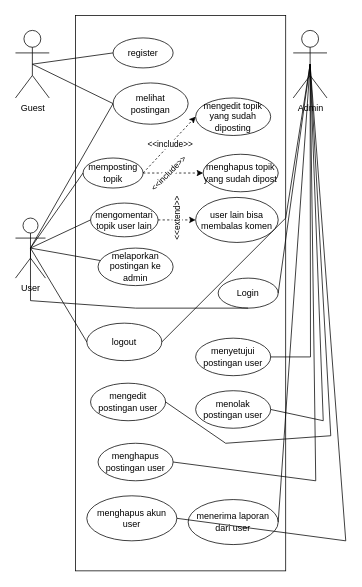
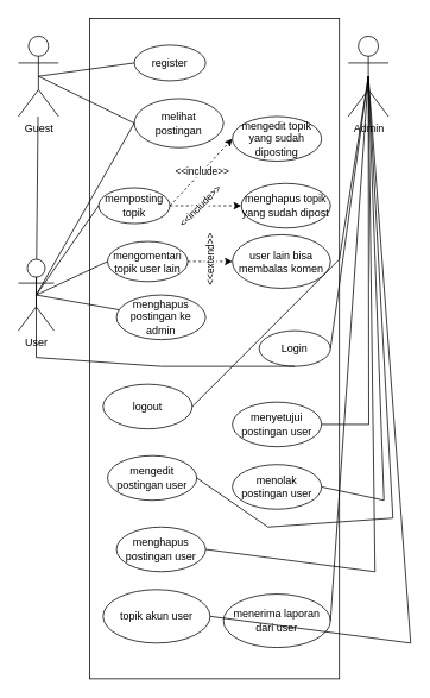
  <mxCell id="0" />
  <mxCell id="1" parent="0" />
  <mxCell id="2" style="rounded=0;orthogonalLoop=1;jettySize=auto;html=1;exitX=0.5;exitY=0.5;exitDx=0;exitDy=0;exitPerimeter=0;entryX=0;entryY=0.5;entryDx=0;entryDy=0;endArrow=none;endFill=0;" edge="1" parent="1" source="4" target="22"><mxGeometry relative="1" as="geometry" /></mxCell>
  <mxCell id="3" style="rounded=0;orthogonalLoop=1;jettySize=auto;html=1;exitX=0.5;exitY=0.5;exitDx=0;exitDy=0;exitPerimeter=0;entryX=0;entryY=0.5;entryDx=0;entryDy=0;endArrow=none;endFill=0;" edge="1" parent="1" source="4" target="23"><mxGeometry relative="1" as="geometry" /></mxCell>
  <mxCell id="4" value="Guest" style="shape=umlActor;verticalLabelPosition=bottom;verticalAlign=top;html=1;outlineConnect=0;" vertex="1" parent="1"><mxGeometry x="20" y="40" width="45" height="90" as="geometry" /></mxCell>
  <mxCell id="5" style="rounded=0;orthogonalLoop=1;jettySize=auto;html=1;exitX=0.5;exitY=0.5;exitDx=0;exitDy=0;exitPerimeter=0;entryX=0.5;entryY=1;entryDx=0;entryDy=0;endArrow=none;endFill=0;" edge="1" parent="1" source="10" target="21"><mxGeometry relative="1" as="geometry"><Array as="points"><mxPoint x="40" y="400" /><mxPoint x="180" y="410" /></Array></mxGeometry></mxCell>
  <mxCell id="6" style="rounded=0;orthogonalLoop=1;jettySize=auto;html=1;exitX=0.5;exitY=0.5;exitDx=0;exitDy=0;exitPerimeter=0;entryX=0;entryY=0.5;entryDx=0;entryDy=0;endArrow=none;endFill=0;" edge="1" parent="1" source="10" target="23"><mxGeometry relative="1" as="geometry" /></mxCell>
  <mxCell id="7" style="rounded=0;orthogonalLoop=1;jettySize=auto;html=1;exitX=0.5;exitY=0.5;exitDx=0;exitDy=0;exitPerimeter=0;entryX=0;entryY=0.5;entryDx=0;entryDy=0;endArrow=none;endFill=0;" edge="1" parent="1" source="10" target="34"><mxGeometry relative="1" as="geometry" /></mxCell>
  <mxCell id="8" style="rounded=0;orthogonalLoop=1;jettySize=auto;html=1;exitX=0.5;exitY=0.5;exitDx=0;exitDy=0;exitPerimeter=0;endArrow=none;endFill=0;" edge="1" parent="1" source="10" target="36"><mxGeometry relative="1" as="geometry" /></mxCell>
- <mxCell id="9" style="rounded=0;orthogonalLoop=1;jettySize=auto;html=1;exitX=0.5;exitY=0.5;exitDx=0;exitDy=0;exitPerimeter=0;entryX=0;entryY=0.5;entryDx=0;entryDy=0;endArrow=none;endFill=0;" edge="1" parent="1" source="10" target="37"><mxGeometry relative="1" as="geometry" /></mxCell>
+ <mxCell id="9" style="rounded=0;orthogonalLoop=1;jettySize=auto;html=1;exitX=0.5;exitY=0.5;exitDx=0;exitDy=0;exitPerimeter=0;endArrow=none;endFill=0;" edge="1" parent="1" source="10" target="4"><mxGeometry relative="1" as="geometry" /></mxCell>
  <mxCell id="10" value="User&lt;div&gt;&lt;br&gt;&lt;/div&gt;" style="shape=umlActor;verticalLabelPosition=bottom;verticalAlign=top;html=1;outlineConnect=0;" vertex="1" parent="1"><mxGeometry x="20" y="290" width="40" height="80" as="geometry" /></mxCell>
  <mxCell id="11" style="rounded=0;orthogonalLoop=1;jettySize=auto;html=1;exitX=0.5;exitY=0.5;exitDx=0;exitDy=0;exitPerimeter=0;entryX=1;entryY=0.5;entryDx=0;entryDy=0;endArrow=none;endFill=0;" edge="1" parent="1" source="19" target="21"><mxGeometry relative="1" as="geometry" /></mxCell>
  <mxCell id="12" style="rounded=0;orthogonalLoop=1;jettySize=auto;html=1;exitX=0.5;exitY=0.5;exitDx=0;exitDy=0;exitPerimeter=0;entryX=1;entryY=0.5;entryDx=0;entryDy=0;endArrow=none;endFill=0;" edge="1" parent="1" source="19" target="38"><mxGeometry relative="1" as="geometry"><Array as="points"><mxPoint x="413" y="475" /></Array></mxGeometry></mxCell>
  <mxCell id="13" style="rounded=0;orthogonalLoop=1;jettySize=auto;html=1;exitX=0.5;exitY=0.5;exitDx=0;exitDy=0;exitPerimeter=0;entryX=1;entryY=0.5;entryDx=0;entryDy=0;endArrow=none;endFill=0;" edge="1" parent="1" source="19" target="39"><mxGeometry relative="1" as="geometry"><Array as="points"><mxPoint x="430" y="560" /></Array></mxGeometry></mxCell>
  <mxCell id="14" style="rounded=0;orthogonalLoop=1;jettySize=auto;html=1;exitX=0.5;exitY=0.5;exitDx=0;exitDy=0;exitPerimeter=0;entryX=1;entryY=0.5;entryDx=0;entryDy=0;endArrow=none;endFill=0;" edge="1" parent="1" source="19" target="40"><mxGeometry relative="1" as="geometry"><Array as="points"><mxPoint x="440" y="580" /><mxPoint x="300" y="590" /></Array></mxGeometry></mxCell>
  <mxCell id="15" style="rounded=0;orthogonalLoop=1;jettySize=auto;html=1;exitX=0.5;exitY=0.5;exitDx=0;exitDy=0;exitPerimeter=0;entryX=1;entryY=0.5;entryDx=0;entryDy=0;endArrow=none;endFill=0;" edge="1" parent="1" source="19" target="41"><mxGeometry relative="1" as="geometry"><Array as="points"><mxPoint x="420" y="640" /></Array></mxGeometry></mxCell>
  <mxCell id="16" style="rounded=0;orthogonalLoop=1;jettySize=auto;html=1;exitX=0.5;exitY=0.5;exitDx=0;exitDy=0;exitPerimeter=0;entryX=1;entryY=0.5;entryDx=0;entryDy=0;endArrow=none;endFill=0;" edge="1" parent="1" source="19" target="42"><mxGeometry relative="1" as="geometry" /></mxCell>
  <mxCell id="17" style="rounded=0;orthogonalLoop=1;jettySize=auto;html=1;exitX=0.5;exitY=0.5;exitDx=0;exitDy=0;exitPerimeter=0;entryX=1;entryY=0.5;entryDx=0;entryDy=0;endArrow=none;endFill=0;" edge="1" parent="1" source="19" target="43"><mxGeometry relative="1" as="geometry"><Array as="points"><mxPoint x="460" y="720" /></Array></mxGeometry></mxCell>
  <mxCell id="18" style="rounded=0;orthogonalLoop=1;jettySize=auto;html=1;exitX=0.5;exitY=0.5;exitDx=0;exitDy=0;exitPerimeter=0;entryX=1;entryY=0.5;entryDx=0;entryDy=0;endArrow=none;endFill=0;" edge="1" parent="1" source="19" target="37"><mxGeometry relative="1" as="geometry"><Array as="points"><mxPoint x="380" y="290" /><mxPoint x="310" y="360" /></Array></mxGeometry></mxCell>
  <mxCell id="19" value="Admin" style="shape=umlActor;verticalLabelPosition=bottom;verticalAlign=top;html=1;outlineConnect=0;" vertex="1" parent="1"><mxGeometry x="390" y="40" width="45" height="90" as="geometry" /></mxCell>
  <mxCell id="20" value="" style="rounded=0;whiteSpace=wrap;html=1;fillColor=none;" vertex="1" parent="1"><mxGeometry x="100" y="20" width="280" height="740" as="geometry" /></mxCell>
  <mxCell id="21" value="Login" style="shape=ellipse;html=1;dashed=0;whiteSpace=wrap;perimeter=ellipsePerimeter;fillColor=none;" vertex="1" parent="1"><mxGeometry x="290" y="370" width="80" height="40" as="geometry" /></mxCell>
  <mxCell id="22" value="register" style="shape=ellipse;html=1;dashed=0;whiteSpace=wrap;perimeter=ellipsePerimeter;fillColor=none;" vertex="1" parent="1"><mxGeometry x="150" y="50" width="80" height="40" as="geometry" /></mxCell>
  <mxCell id="23" value="melihat&lt;div&gt;postingan&lt;/div&gt;" style="shape=ellipse;html=1;dashed=0;whiteSpace=wrap;perimeter=ellipsePerimeter;fillColor=none;" vertex="1" parent="1"><mxGeometry x="150" y="110" width="100" height="55" as="geometry" /></mxCell>
  <mxCell id="24" style="rounded=0;orthogonalLoop=1;jettySize=auto;html=1;exitX=1;exitY=0.5;exitDx=0;exitDy=0;entryX=0;entryY=0.5;entryDx=0;entryDy=0;dashed=1;" edge="1" parent="1" source="28" target="30"><mxGeometry relative="1" as="geometry" /></mxCell>
  <mxCell id="25" value="&amp;lt;&amp;lt;include&amp;gt;&amp;gt;" style="edgeLabel;html=1;align=center;verticalAlign=middle;resizable=0;points=[];rotation=-45;" vertex="1" connectable="0" parent="24"><mxGeometry x="-0.178" y="-1" relative="1" as="geometry"><mxPoint as="offset" /></mxGeometry></mxCell>
  <mxCell id="26" style="rounded=0;orthogonalLoop=1;jettySize=auto;html=1;exitX=1;exitY=0.5;exitDx=0;exitDy=0;entryX=0;entryY=0.5;entryDx=0;entryDy=0;dashed=1;" edge="1" parent="1" source="28" target="31"><mxGeometry relative="1" as="geometry" /></mxCell>
  <mxCell id="27" value="&amp;lt;&amp;lt;include&amp;gt;&amp;gt;" style="edgeLabel;html=1;align=center;verticalAlign=middle;resizable=0;points=[];" vertex="1" connectable="0" parent="26"><mxGeometry x="0.024" relative="1" as="geometry"><mxPoint x="-1" as="offset" /></mxGeometry></mxCell>
  <mxCell id="28" value="memposting&lt;div&gt;topik&lt;/div&gt;" style="shape=ellipse;html=1;dashed=0;whiteSpace=wrap;perimeter=ellipsePerimeter;fillColor=none;" vertex="1" parent="1"><mxGeometry x="110" y="210" width="80" height="40" as="geometry" /></mxCell>
  <mxCell id="29" style="rounded=0;orthogonalLoop=1;jettySize=auto;html=1;exitX=0.5;exitY=0.5;exitDx=0;exitDy=0;exitPerimeter=0;entryX=0;entryY=0.5;entryDx=0;entryDy=0;endArrow=none;endFill=0;" edge="1" parent="1" source="10" target="28"><mxGeometry relative="1" as="geometry" /></mxCell>
  <mxCell id="30" value="menghapus topik yang sudah dipost" style="shape=ellipse;html=1;dashed=0;whiteSpace=wrap;perimeter=ellipsePerimeter;fillColor=none;" vertex="1" parent="1"><mxGeometry x="270" y="205" width="100" height="50" as="geometry" /></mxCell>
  <mxCell id="31" value="mengedit topik&lt;div&gt;yang sudah diposting&lt;/div&gt;" style="shape=ellipse;html=1;dashed=0;whiteSpace=wrap;perimeter=ellipsePerimeter;fillColor=none;" vertex="1" parent="1"><mxGeometry x="260" y="130" width="100" height="50" as="geometry" /></mxCell>
  <mxCell id="32" style="edgeStyle=orthogonalEdgeStyle;rounded=0;orthogonalLoop=1;jettySize=auto;html=1;exitX=1;exitY=0.5;exitDx=0;exitDy=0;entryX=0;entryY=0.5;entryDx=0;entryDy=0;dashed=1;" edge="1" parent="1" source="34" target="35"><mxGeometry relative="1" as="geometry" /></mxCell>
  <mxCell id="33" value="&amp;lt;&amp;lt;extend&amp;gt;&amp;gt;" style="edgeLabel;html=1;align=center;verticalAlign=middle;resizable=0;points=[];rotation=-90;" vertex="1" connectable="0" parent="32"><mxGeometry x="-0.003" y="1" relative="1" as="geometry"><mxPoint as="offset" /></mxGeometry></mxCell>
  <mxCell id="34" value="mengomentari&lt;div&gt;topik user lain&lt;/div&gt;" style="shape=ellipse;html=1;dashed=0;whiteSpace=wrap;perimeter=ellipsePerimeter;fillColor=none;" vertex="1" parent="1"><mxGeometry x="120" y="270" width="90" height="45" as="geometry" /></mxCell>
  <mxCell id="35" value="user lain bisa membalas komen" style="shape=ellipse;html=1;dashed=0;whiteSpace=wrap;perimeter=ellipsePerimeter;fillColor=none;" vertex="1" parent="1"><mxGeometry x="260" y="262.5" width="110" height="60" as="geometry" /></mxCell>
- <mxCell id="36" value="melaporkan&lt;div&gt;postingan ke&lt;/div&gt;&lt;div&gt;admin&lt;/div&gt;" style="shape=ellipse;html=1;dashed=0;whiteSpace=wrap;perimeter=ellipsePerimeter;fillColor=none;" vertex="1" parent="1"><mxGeometry x="130" y="330" width="100" height="50" as="geometry" /></mxCell>
+ <mxCell id="36" value="menghapus&lt;div&gt;postingan ke&lt;/div&gt;&lt;div&gt;admin&lt;/div&gt;" style="shape=ellipse;html=1;dashed=0;whiteSpace=wrap;perimeter=ellipsePerimeter;fillColor=none;" vertex="1" parent="1"><mxGeometry x="130" y="330" width="100" height="50" as="geometry" /></mxCell>
  <mxCell id="37" value="logout" style="shape=ellipse;html=1;dashed=0;whiteSpace=wrap;perimeter=ellipsePerimeter;fillColor=none;" vertex="1" parent="1"><mxGeometry x="115" y="430" width="100" height="50" as="geometry" /></mxCell>
  <mxCell id="38" value="menyetujui postingan user" style="shape=ellipse;html=1;dashed=0;whiteSpace=wrap;perimeter=ellipsePerimeter;fillColor=none;" vertex="1" parent="1"><mxGeometry x="260" y="450" width="100" height="50" as="geometry" /></mxCell>
  <mxCell id="39" value="menolak postingan user" style="shape=ellipse;html=1;dashed=0;whiteSpace=wrap;perimeter=ellipsePerimeter;fillColor=none;" vertex="1" parent="1"><mxGeometry x="260" y="520" width="100" height="50" as="geometry" /></mxCell>
  <mxCell id="40" value="mengedit postingan user" style="shape=ellipse;html=1;dashed=0;whiteSpace=wrap;perimeter=ellipsePerimeter;fillColor=none;" vertex="1" parent="1"><mxGeometry x="120" y="510" width="100" height="50" as="geometry" /></mxCell>
  <mxCell id="41" value="menghapus&lt;div&gt;postingan user&lt;/div&gt;" style="shape=ellipse;html=1;dashed=0;whiteSpace=wrap;perimeter=ellipsePerimeter;fillColor=none;" vertex="1" parent="1"><mxGeometry x="130" y="590" width="100" height="50" as="geometry" /></mxCell>
  <mxCell id="42" value="menerima laporan dari user" style="shape=ellipse;html=1;dashed=0;whiteSpace=wrap;perimeter=ellipsePerimeter;fillColor=none;" vertex="1" parent="1"><mxGeometry x="250" y="665" width="120" height="60" as="geometry" /></mxCell>
- <mxCell id="43" value="menghapus akun user" style="shape=ellipse;html=1;dashed=0;whiteSpace=wrap;perimeter=ellipsePerimeter;fillColor=none;" vertex="1" parent="1"><mxGeometry x="115" y="660" width="120" height="60" as="geometry" /></mxCell>
+ <mxCell id="43" value="topik akun user" style="shape=ellipse;html=1;dashed=0;whiteSpace=wrap;perimeter=ellipsePerimeter;fillColor=none;" vertex="1" parent="1"><mxGeometry x="115" y="660" width="120" height="60" as="geometry" /></mxCell>
